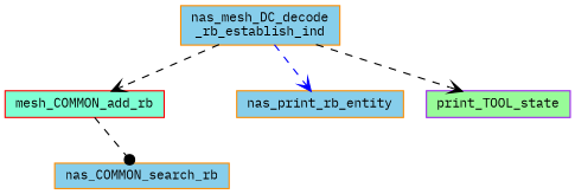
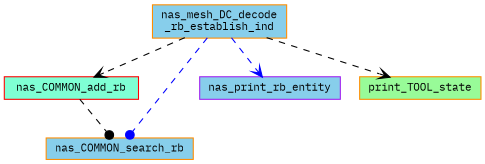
  digraph {
    fontname="IBM Plex Mono"
    rankdir=TB
    node [color=darkorange fillcolor=skyblue fontname="IBM Plex Mono" fontsize=10 shape=record style=filled]
    edge [arrowhead=vee color=black fontname="IBM Plex Mono" fontsize=10 labelfontname=Helvetica labelfontsize=10 style=dashed]
    n1 [fontcolor=black height=0.2 label="nas_mesh_DC_decode\l_rb_establish_ind" width=0.4]
-   n2 [color=red fillcolor=aquamarine height=0.2 label=mesh_COMMON_add_rb width=0.4]
+   n2 [color=red fillcolor=aquamarine height=0.2 label=nas_COMMON_add_rb width=0.4]
    n3 [height=0.2 label=nas_COMMON_search_rb width=0.4]
-   n4 [height=0.2 label=nas_print_rb_entity width=0.4]
-   n5 [color=purple fillcolor=palegreen height=0.2 label=print_TOOL_state width=0.4]
+   n4 [color=purple height=0.2 label=nas_print_rb_entity width=0.4]
+   n5 [fillcolor=palegreen height=0.2 label=print_TOOL_state width=0.4]
    n1 -> n2
+   n1 -> n3 [arrowhead=dot color=blue]
    n1 -> n4 [color=blue]
    n1 -> n5
    n2 -> n3 [arrowhead=dot]
  }
